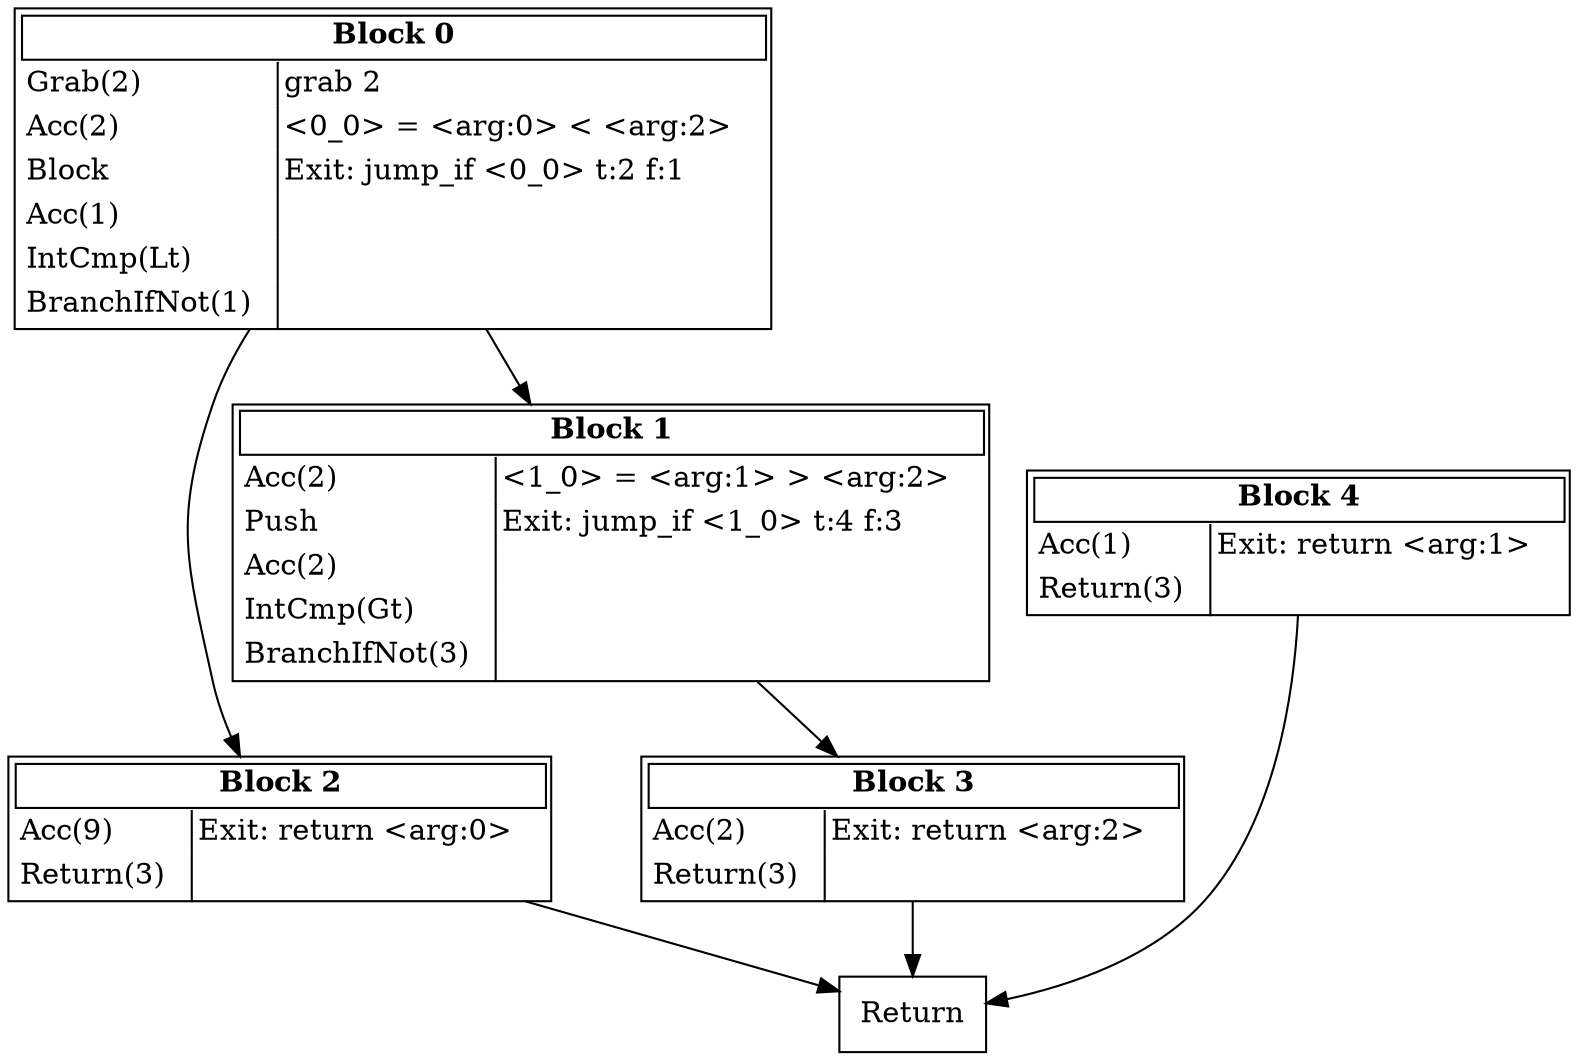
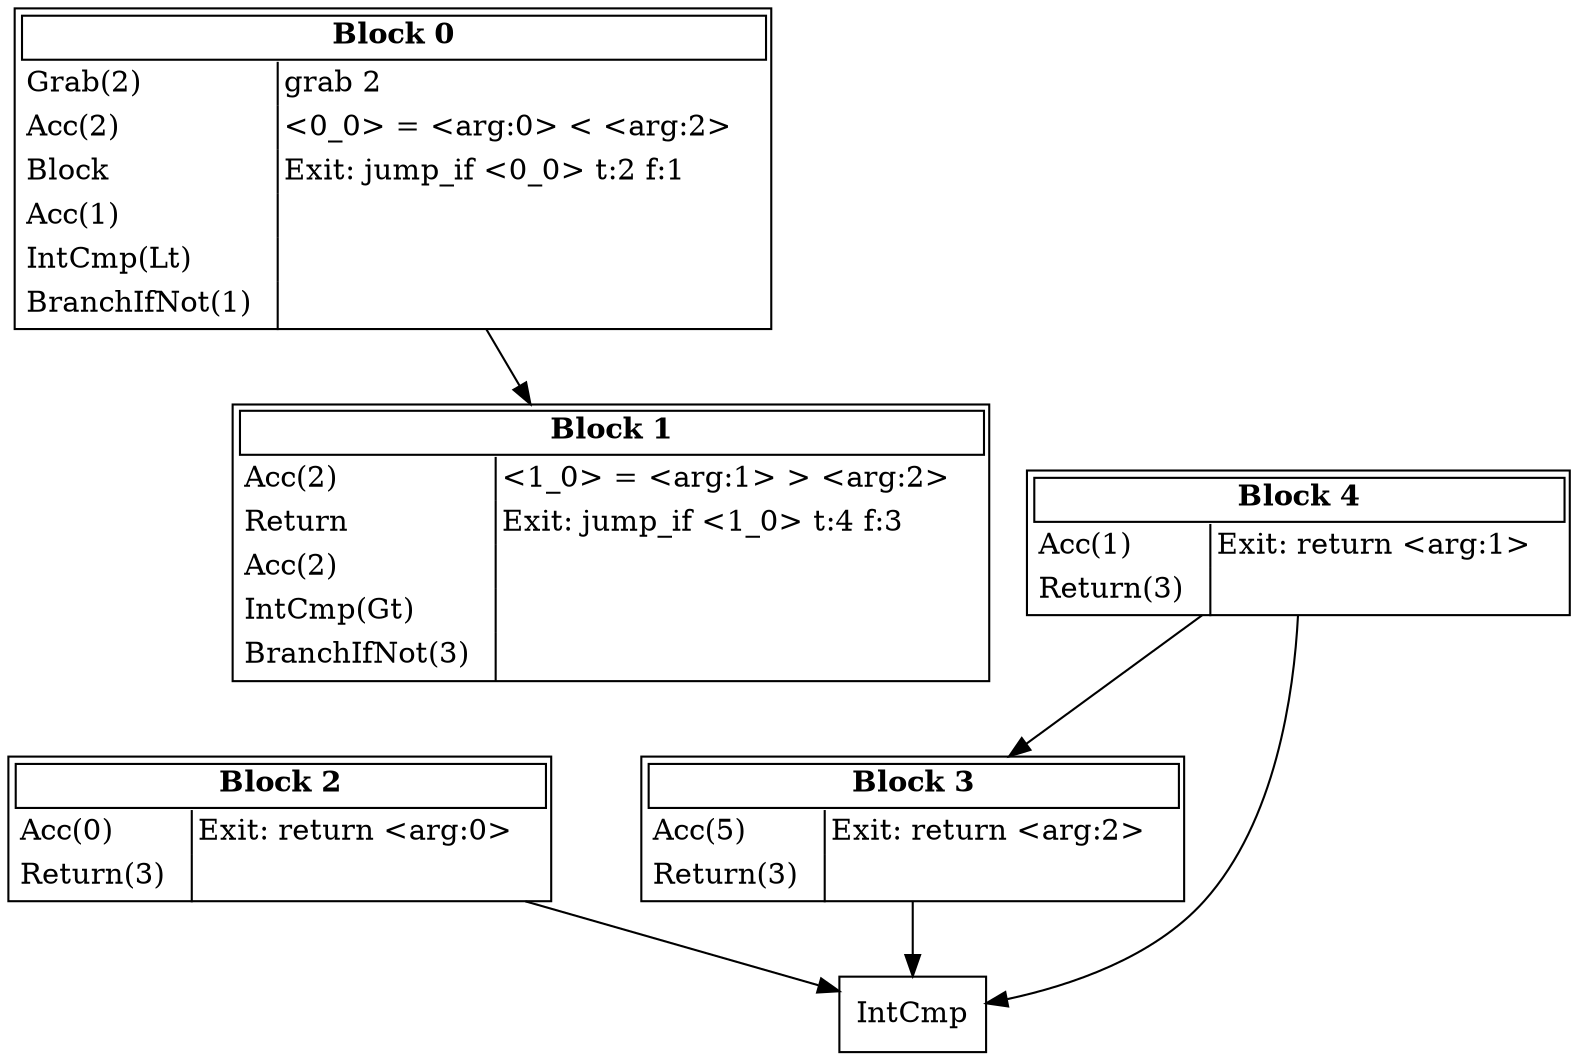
  digraph {
    node [shape=plain]
    n1 [label=<<TABLE BORDER="1" CELLBORDER="0" ALIGN="left" COLUMNS="*"> <TR><TD BORDER="1" COLSPAN="2"><B>Block 0</B></TD></TR> <TR><TD ALIGN="left">Grab(2)  </TD><TD ALIGN="left">grab 2   </TD></TR> <TR><TD ALIGN="left">Acc(2)  </TD><TD ALIGN="left">&lt;0_0&gt; = &lt;arg:0&gt; &lt; &lt;arg:2&gt;   </TD></TR> <TR><TD ALIGN="left">Block  </TD><TD ALIGN="left">Exit: jump_if &lt;0_0&gt; t:2 f:1   </TD></TR> <TR><TD ALIGN="left">Acc(1)  </TD><TD style="invis"></TD></TR> <TR><TD ALIGN="left">IntCmp(Lt)  </TD><TD style="invis"></TD></TR> <TR><TD ALIGN="left">BranchIfNot(1)  </TD><TD style="invis"></TD></TR> </TABLE>>]
-   n2 [label=<<TABLE BORDER="1" CELLBORDER="0" ALIGN="left" COLUMNS="*"> <TR><TD BORDER="1" COLSPAN="2"><B>Block 1</B></TD></TR> <TR><TD ALIGN="left">Acc(2)  </TD><TD ALIGN="left">&lt;1_0&gt; = &lt;arg:1&gt; &gt; &lt;arg:2&gt;   </TD></TR> <TR><TD ALIGN="left">Push  </TD><TD ALIGN="left">Exit: jump_if &lt;1_0&gt; t:4 f:3   </TD></TR> <TR><TD ALIGN="left">Acc(2)  </TD><TD style="invis"></TD></TR> <TR><TD ALIGN="left">IntCmp(Gt)  </TD><TD style="invis"></TD></TR> <TR><TD ALIGN="left">BranchIfNot(3)  </TD><TD style="invis"></TD></TR> </TABLE>>]
-   n3 [label=<<TABLE BORDER="1" CELLBORDER="0" ALIGN="left" COLUMNS="*"> <TR><TD BORDER="1" COLSPAN="2"><B>Block 2</B></TD></TR> <TR><TD ALIGN="left">Acc(9)  </TD><TD ALIGN="left">Exit: return &lt;arg:0&gt;   </TD></TR> <TR><TD ALIGN="left">Return(3)  </TD><TD style="invis"></TD></TR> </TABLE>>]
-   n4 [label=<<TABLE BORDER="1" CELLBORDER="0" ALIGN="left" COLUMNS="*"> <TR><TD BORDER="1" COLSPAN="2"><B>Block 3</B></TD></TR> <TR><TD ALIGN="left">Acc(2)  </TD><TD ALIGN="left">Exit: return &lt;arg:2&gt;   </TD></TR> <TR><TD ALIGN="left">Return(3)  </TD><TD style="invis"></TD></TR> </TABLE>>]
-   n5 [label=Return shape=box]
+   n2 [label=<<TABLE BORDER="1" CELLBORDER="0" ALIGN="left" COLUMNS="*"> <TR><TD BORDER="1" COLSPAN="2"><B>Block 1</B></TD></TR> <TR><TD ALIGN="left">Acc(2)  </TD><TD ALIGN="left">&lt;1_0&gt; = &lt;arg:1&gt; &gt; &lt;arg:2&gt;   </TD></TR> <TR><TD ALIGN="left">Return  </TD><TD ALIGN="left">Exit: jump_if &lt;1_0&gt; t:4 f:3   </TD></TR> <TR><TD ALIGN="left">Acc(2)  </TD><TD style="invis"></TD></TR> <TR><TD ALIGN="left">IntCmp(Gt)  </TD><TD style="invis"></TD></TR> <TR><TD ALIGN="left">BranchIfNot(3)  </TD><TD style="invis"></TD></TR> </TABLE>>]
+   n3 [label=<<TABLE BORDER="1" CELLBORDER="0" ALIGN="left" COLUMNS="*"> <TR><TD BORDER="1" COLSPAN="2"><B>Block 2</B></TD></TR> <TR><TD ALIGN="left">Acc(0)  </TD><TD ALIGN="left">Exit: return &lt;arg:0&gt;   </TD></TR> <TR><TD ALIGN="left">Return(3)  </TD><TD style="invis"></TD></TR> </TABLE>>]
+   n4 [label=<<TABLE BORDER="1" CELLBORDER="0" ALIGN="left" COLUMNS="*"> <TR><TD BORDER="1" COLSPAN="2"><B>Block 3</B></TD></TR> <TR><TD ALIGN="left">Acc(5)  </TD><TD ALIGN="left">Exit: return &lt;arg:2&gt;   </TD></TR> <TR><TD ALIGN="left">Return(3)  </TD><TD style="invis"></TD></TR> </TABLE>>]
+   n5 [label=IntCmp shape=box]
    n6 [label=<<TABLE BORDER="1" CELLBORDER="0" ALIGN="left" COLUMNS="*"> <TR><TD BORDER="1" COLSPAN="2"><B>Block 4</B></TD></TR> <TR><TD ALIGN="left">Acc(1)  </TD><TD ALIGN="left">Exit: return &lt;arg:1&gt;   </TD></TR> <TR><TD ALIGN="left">Return(3)  </TD><TD style="invis"></TD></TR> </TABLE>>]
    n1 -> n2
-   n1 -> n3
-   n2 -> n4
+   n6 -> n4
    n3 -> n5
    n4 -> n5
    n6 -> n5
  }
